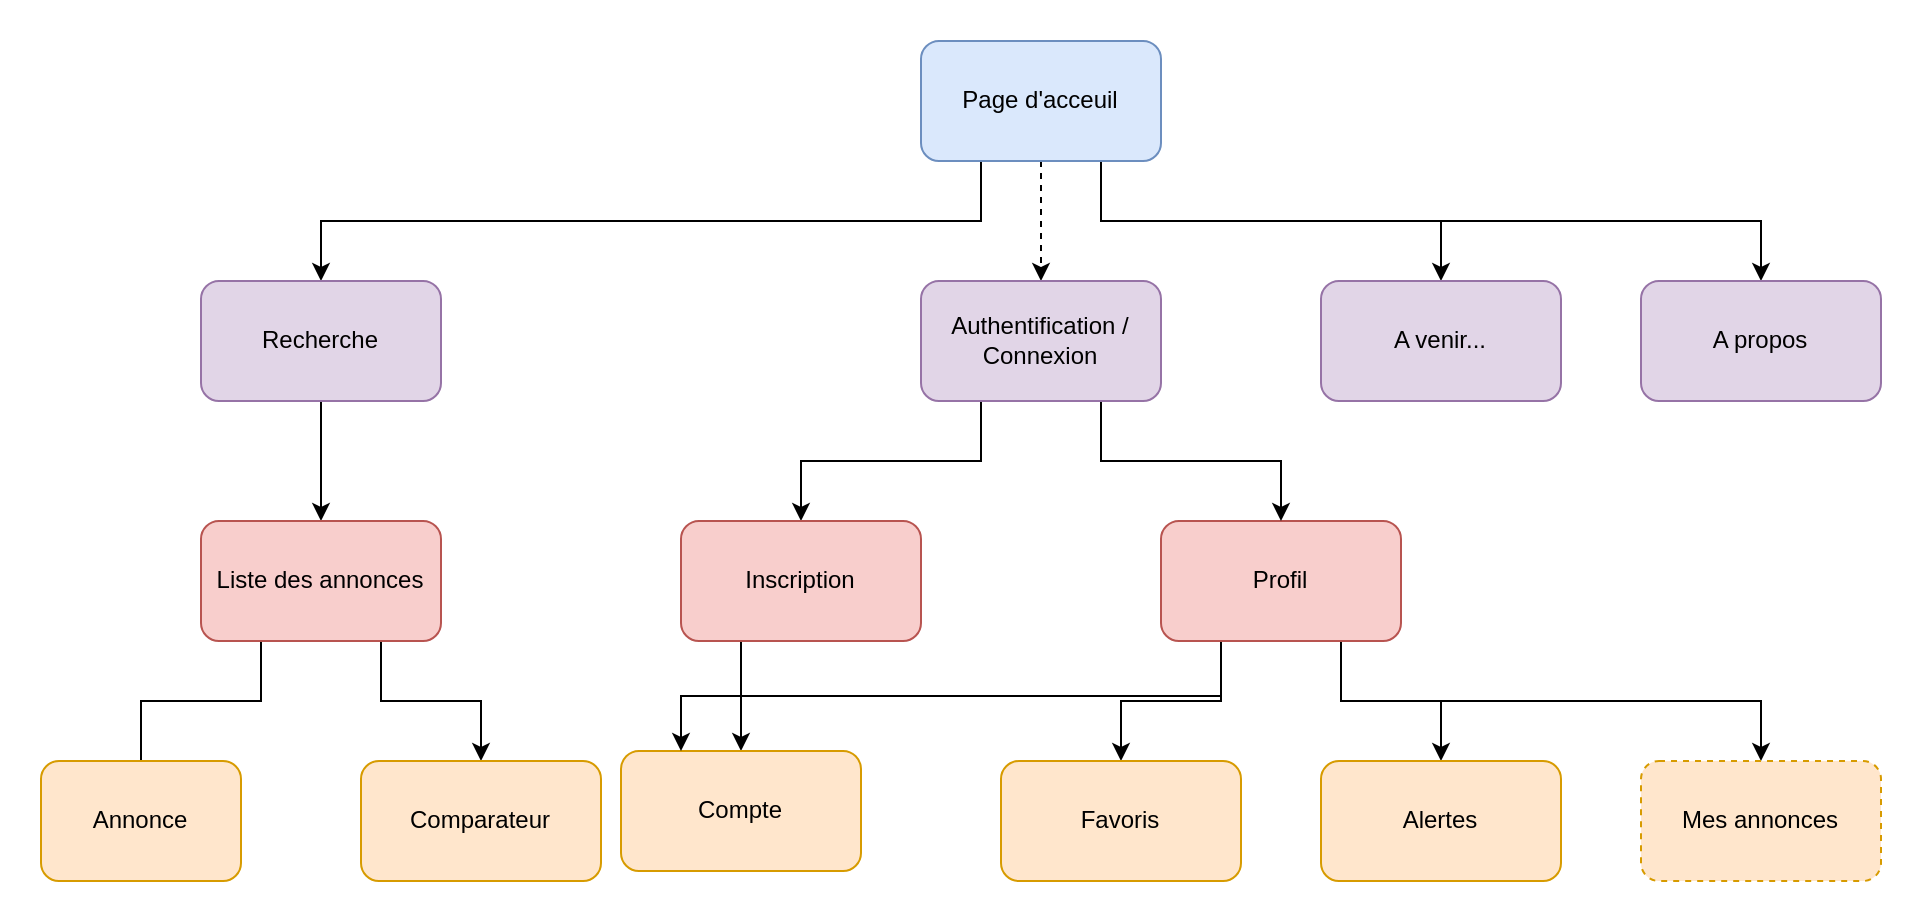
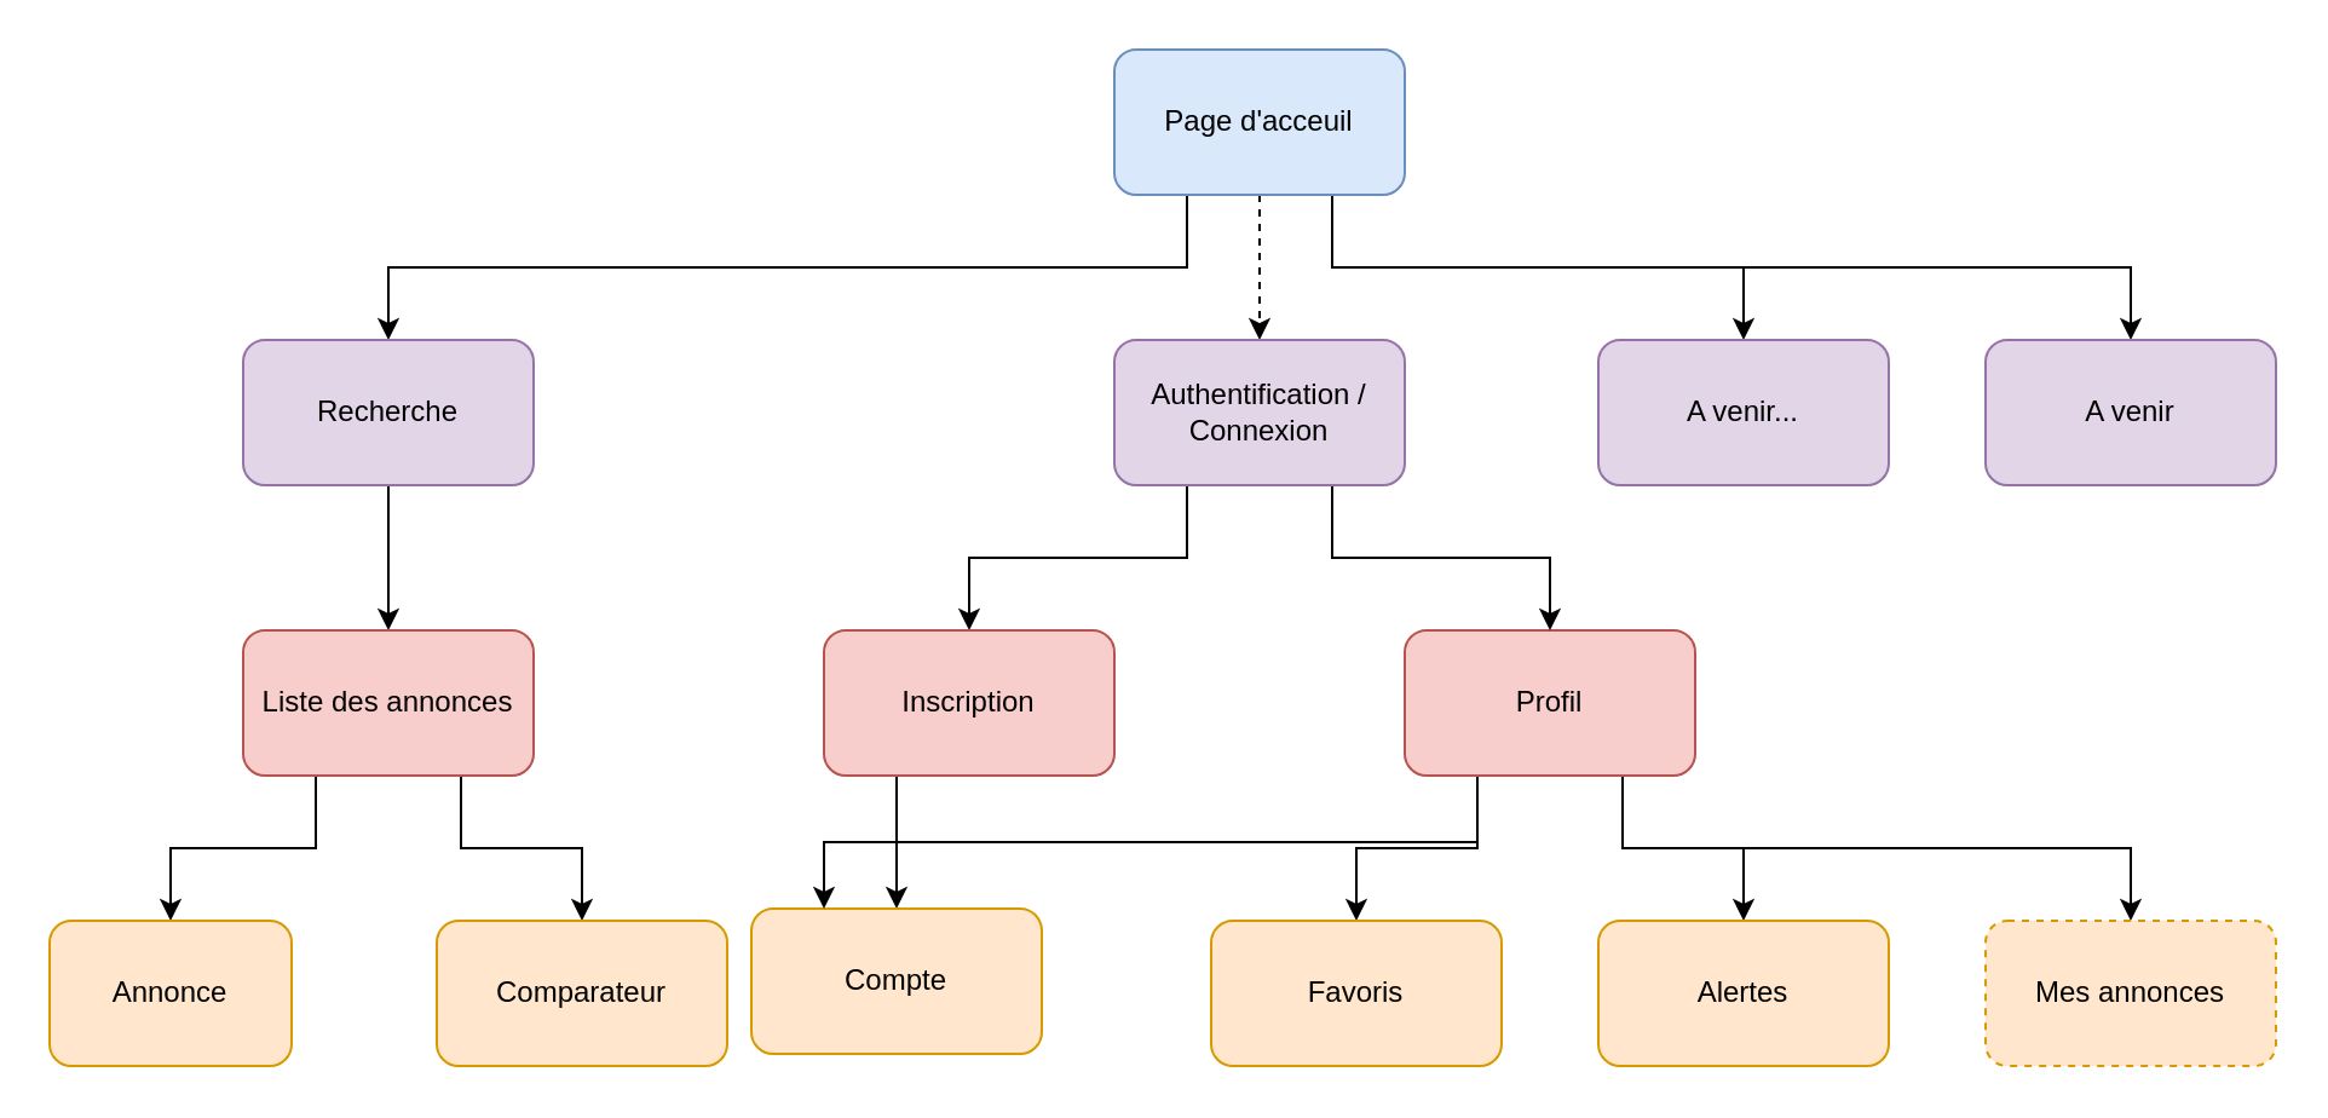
  <mxCell id="0" />
  <mxCell id="1" parent="0" />
  <mxCell id="2" style="edgeStyle=orthogonalEdgeStyle;rounded=0;orthogonalLoop=1;jettySize=auto;html=1;exitX=0.25;exitY=1;exitDx=0;exitDy=0;entryX=0.5;entryY=0;entryDx=0;entryDy=0;" edge="1" parent="1" source="6" target="8"><mxGeometry relative="1" as="geometry" /></mxCell>
  <mxCell id="3" style="edgeStyle=orthogonalEdgeStyle;rounded=0;orthogonalLoop=1;jettySize=auto;html=1;exitX=0.5;exitY=1;exitDx=0;exitDy=0;entryX=0.5;entryY=0;entryDx=0;entryDy=0;dashed=1;" edge="1" parent="1" source="6" target="25"><mxGeometry relative="1" as="geometry" /></mxCell>
  <mxCell id="4" style="edgeStyle=orthogonalEdgeStyle;rounded=0;orthogonalLoop=1;jettySize=auto;html=1;exitX=0.75;exitY=1;exitDx=0;exitDy=0;entryX=0.5;entryY=0;entryDx=0;entryDy=0;" edge="1" parent="1" source="6" target="22"><mxGeometry relative="1" as="geometry" /></mxCell>
  <mxCell id="5" style="edgeStyle=orthogonalEdgeStyle;rounded=0;orthogonalLoop=1;jettySize=auto;html=1;exitX=0.75;exitY=1;exitDx=0;exitDy=0;entryX=0.5;entryY=0;entryDx=0;entryDy=0;" edge="1" parent="1" source="6" target="21"><mxGeometry relative="1" as="geometry" /></mxCell>
  <mxCell id="6" value="Page d'acceuil" style="rounded=1;whiteSpace=wrap;html=1;fillColor=#dae8fc;strokeColor=#6c8ebf;" vertex="1" parent="1"><mxGeometry x="460" y="20" width="120" height="60" as="geometry" /></mxCell>
  <mxCell id="7" style="edgeStyle=orthogonalEdgeStyle;rounded=0;orthogonalLoop=1;jettySize=auto;html=1;exitX=0.5;exitY=1;exitDx=0;exitDy=0;entryX=0.5;entryY=0;entryDx=0;entryDy=0;" edge="1" parent="1" source="8" target="11"><mxGeometry relative="1" as="geometry" /></mxCell>
  <mxCell id="8" value="Recherche" style="rounded=1;whiteSpace=wrap;html=1;fillColor=#e1d5e7;strokeColor=#9673a6;" vertex="1" parent="1"><mxGeometry x="100" y="140" width="120" height="60" as="geometry" /></mxCell>
- <mxCell id="9" style="edgeStyle=orthogonalEdgeStyle;rounded=0;orthogonalLoop=1;jettySize=auto;html=1;exitX=0.25;exitY=1;exitDx=0;exitDy=0;entryX=0.5;entryY=0;entryDx=0;entryDy=0;endArrow=none;" edge="1" parent="1" source="11" target="12"><mxGeometry relative="1" as="geometry" /></mxCell>
+ <mxCell id="9" style="edgeStyle=orthogonalEdgeStyle;rounded=0;orthogonalLoop=1;jettySize=auto;html=1;exitX=0.25;exitY=1;exitDx=0;exitDy=0;entryX=0.5;entryY=0;entryDx=0;entryDy=0;" edge="1" parent="1" source="11" target="12"><mxGeometry relative="1" as="geometry" /></mxCell>
  <mxCell id="10" style="edgeStyle=orthogonalEdgeStyle;rounded=0;orthogonalLoop=1;jettySize=auto;html=1;exitX=0.75;exitY=1;exitDx=0;exitDy=0;entryX=0.5;entryY=0;entryDx=0;entryDy=0;" edge="1" parent="1" source="11" target="29"><mxGeometry relative="1" as="geometry" /></mxCell>
  <mxCell id="11" value="Liste des annonces" style="rounded=1;whiteSpace=wrap;html=1;fillColor=#f8cecc;strokeColor=#b85450;" vertex="1" parent="1"><mxGeometry x="100" y="260" width="120" height="60" as="geometry" /></mxCell>
  <mxCell id="12" value="Annonce" style="rounded=1;whiteSpace=wrap;html=1;fillColor=#ffe6cc;strokeColor=#d79b00;" vertex="1" parent="1"><mxGeometry x="20" y="380" width="100" height="60" as="geometry" /></mxCell>
  <mxCell id="13" style="rounded=0;orthogonalLoop=1;jettySize=auto;html=1;exitX=0.25;exitY=1;exitDx=0;exitDy=0;entryX=0.5;entryY=0;entryDx=0;entryDy=0;edgeStyle=orthogonalEdgeStyle;" edge="1" parent="1" source="17" target="18"><mxGeometry relative="1" as="geometry" /></mxCell>
  <mxCell id="14" style="edgeStyle=orthogonalEdgeStyle;rounded=0;orthogonalLoop=1;jettySize=auto;html=1;exitX=0.25;exitY=1;exitDx=0;exitDy=0;" edge="1" parent="1" source="17" target="19"><mxGeometry relative="1" as="geometry" /></mxCell>
  <mxCell id="15" style="edgeStyle=orthogonalEdgeStyle;rounded=0;orthogonalLoop=1;jettySize=auto;html=1;exitX=0.75;exitY=1;exitDx=0;exitDy=0;entryX=0.5;entryY=0;entryDx=0;entryDy=0;" edge="1" parent="1" source="17" target="20"><mxGeometry relative="1" as="geometry" /></mxCell>
  <mxCell id="16" style="edgeStyle=orthogonalEdgeStyle;rounded=0;orthogonalLoop=1;jettySize=auto;html=1;exitX=0.75;exitY=1;exitDx=0;exitDy=0;entryX=0.5;entryY=0;entryDx=0;entryDy=0;" edge="1" parent="1" source="17" target="28"><mxGeometry relative="1" as="geometry" /></mxCell>
  <mxCell id="17" value="Profil" style="rounded=1;whiteSpace=wrap;html=1;fillColor=#f8cecc;strokeColor=#b85450;" vertex="1" parent="1"><mxGeometry x="580" y="260" width="120" height="60" as="geometry" /></mxCell>
  <mxCell id="18" value="Compte" style="rounded=1;whiteSpace=wrap;html=1;fillColor=#ffe6cc;strokeColor=#d79b00;" vertex="1" parent="1"><mxGeometry x="310" y="375" width="120" height="60" as="geometry" /></mxCell>
  <mxCell id="19" value="Favoris" style="rounded=1;whiteSpace=wrap;html=1;fillColor=#ffe6cc;strokeColor=#d79b00;" vertex="1" parent="1"><mxGeometry x="500" y="380" width="120" height="60" as="geometry" /></mxCell>
  <mxCell id="20" value="Alertes" style="rounded=1;whiteSpace=wrap;html=1;fillColor=#ffe6cc;strokeColor=#d79b00;" vertex="1" parent="1"><mxGeometry x="660" y="380" width="120" height="60" as="geometry" /></mxCell>
  <mxCell id="21" value="A venir..." style="rounded=1;whiteSpace=wrap;html=1;fillColor=#e1d5e7;strokeColor=#9673a6;" vertex="1" parent="1"><mxGeometry x="660" y="140" width="120" height="60" as="geometry" /></mxCell>
- <mxCell id="22" value="A propos" style="rounded=1;whiteSpace=wrap;html=1;fillColor=#e1d5e7;strokeColor=#9673a6;" vertex="1" parent="1"><mxGeometry x="820" y="140" width="120" height="60" as="geometry" /></mxCell>
+ <mxCell id="22" value="A venir" style="rounded=1;whiteSpace=wrap;html=1;fillColor=#e1d5e7;strokeColor=#9673a6;" vertex="1" parent="1"><mxGeometry x="820" y="140" width="120" height="60" as="geometry" /></mxCell>
  <mxCell id="23" style="edgeStyle=orthogonalEdgeStyle;rounded=0;orthogonalLoop=1;jettySize=auto;html=1;exitX=0.75;exitY=1;exitDx=0;exitDy=0;entryX=0.5;entryY=0;entryDx=0;entryDy=0;" edge="1" parent="1" source="25" target="17"><mxGeometry relative="1" as="geometry" /></mxCell>
  <mxCell id="24" style="edgeStyle=orthogonalEdgeStyle;rounded=0;orthogonalLoop=1;jettySize=auto;html=1;exitX=0.25;exitY=1;exitDx=0;exitDy=0;entryX=0.5;entryY=0;entryDx=0;entryDy=0;" edge="1" parent="1" source="25" target="27"><mxGeometry relative="1" as="geometry" /></mxCell>
  <mxCell id="25" value="Authentification / Connexion" style="rounded=1;whiteSpace=wrap;html=1;fillColor=#e1d5e7;strokeColor=#9673a6;" vertex="1" parent="1"><mxGeometry x="460" y="140" width="120" height="60" as="geometry" /></mxCell>
  <mxCell id="26" style="edgeStyle=orthogonalEdgeStyle;rounded=0;orthogonalLoop=1;jettySize=auto;html=1;exitX=0.25;exitY=1;exitDx=0;exitDy=0;entryX=0.25;entryY=0;entryDx=0;entryDy=0;" edge="1" parent="1" source="27" target="18"><mxGeometry relative="1" as="geometry" /></mxCell>
  <mxCell id="27" value="Inscription" style="rounded=1;whiteSpace=wrap;html=1;fillColor=#f8cecc;strokeColor=#b85450;" vertex="1" parent="1"><mxGeometry x="340" y="260" width="120" height="60" as="geometry" /></mxCell>
  <mxCell id="28" value="Mes annonces" style="rounded=1;whiteSpace=wrap;html=1;fillColor=#ffe6cc;strokeColor=#d79b00;dashed=1;" vertex="1" parent="1"><mxGeometry x="820" y="380" width="120" height="60" as="geometry" /></mxCell>
  <mxCell id="29" value="Comparateur" style="rounded=1;whiteSpace=wrap;html=1;fillColor=#ffe6cc;strokeColor=#d79b00;" vertex="1" parent="1"><mxGeometry x="180" y="380" width="120" height="60" as="geometry" /></mxCell>
